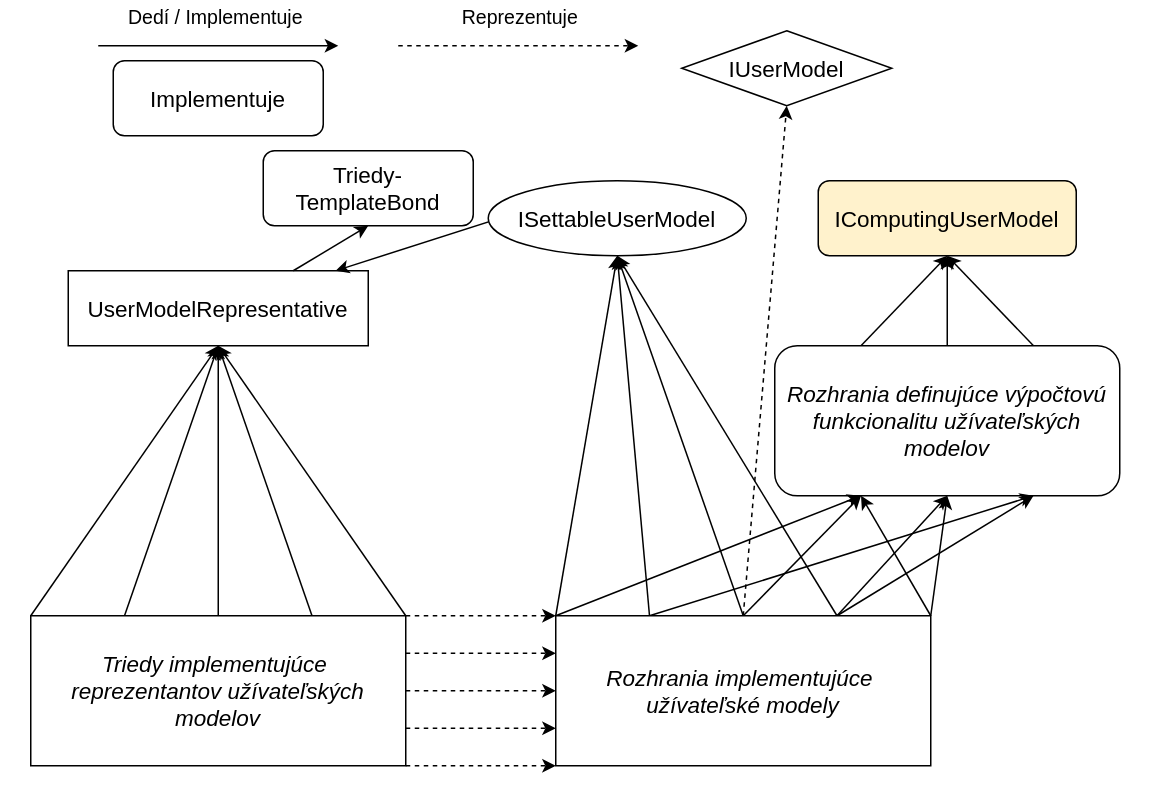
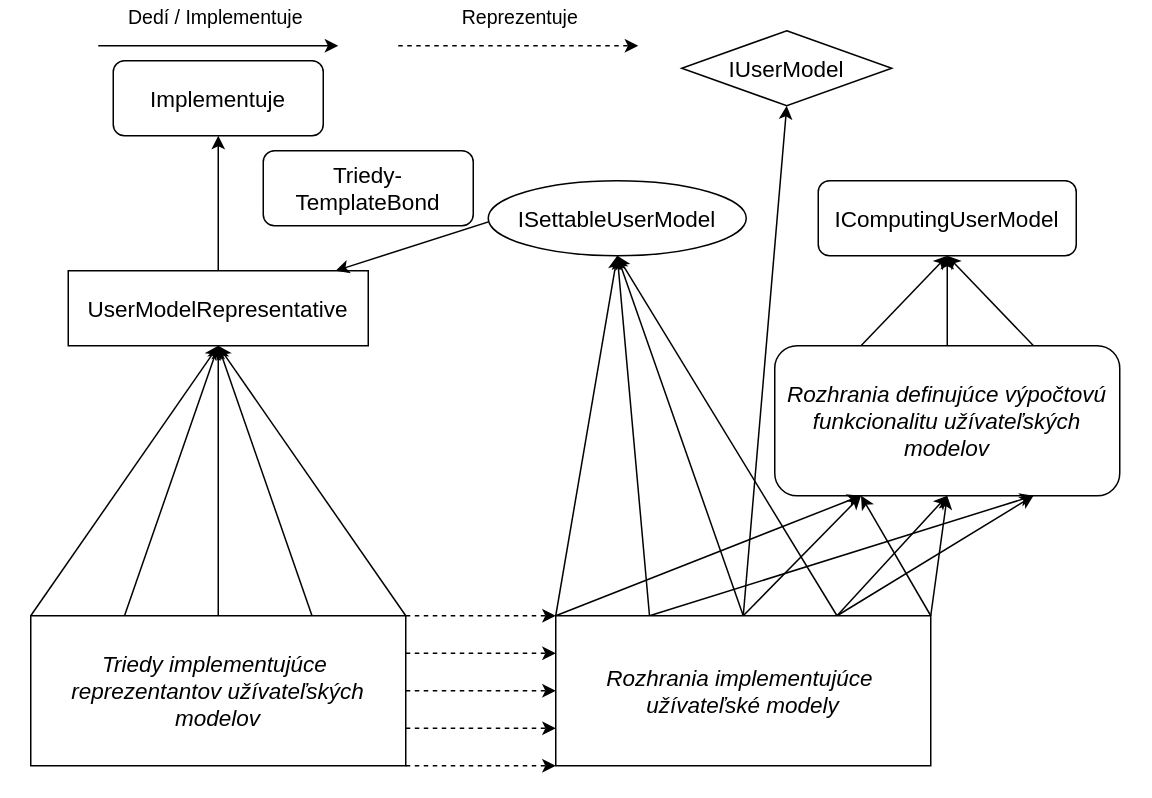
  <mxCell id="0" />
  <mxCell id="1" parent="0" />
  <mxCell id="2" value="&lt;font style=&quot;font-size: 15px;&quot;&gt;Implementuje&lt;/font&gt;" style="rounded=1;whiteSpace=wrap;html=1;" parent="1" vertex="1"><mxGeometry x="75" y="40" width="140" height="50" as="geometry" /></mxCell>
  <mxCell id="3" value="&lt;font style=&quot;font-size: 15px;&quot;&gt;Triedy-&lt;/font&gt;&lt;div&gt;&lt;font style=&quot;font-size: 15px;&quot;&gt;TemplateBond&lt;/font&gt;&lt;/div&gt;" style="rounded=1;whiteSpace=wrap;html=1;" parent="1" vertex="1"><mxGeometry x="175" y="100" width="140" height="50" as="geometry" /></mxCell>
+ <mxCell id="4" style="edgeStyle=orthogonalEdgeStyle;rounded=0;orthogonalLoop=1;jettySize=auto;html=1;exitX=0.5;exitY=0;exitDx=0;exitDy=0;entryX=0.5;entryY=1;entryDx=0;entryDy=0;" edge="1" parent="1" source="5" target="2"><mxGeometry relative="1" as="geometry" /></mxCell>
  <mxCell id="5" value="&lt;div&gt;&lt;span style=&quot;font-size: 15px; background-color: initial;&quot;&gt;UserModelRepresentative&lt;/span&gt;&lt;br&gt;&lt;/div&gt;" style="whiteSpace=wrap;html=1;rounded=0;" parent="1" vertex="1"><mxGeometry x="45" y="180" width="200" height="50" as="geometry" /></mxCell>
  <mxCell id="6" style="rounded=0;orthogonalLoop=1;jettySize=auto;html=1;exitX=0;exitY=0;exitDx=0;exitDy=0;entryX=0.5;entryY=1;entryDx=0;entryDy=0;" parent="1" source="12" target="5" edge="1"><mxGeometry relative="1" as="geometry" /></mxCell>
  <mxCell id="7" style="rounded=0;orthogonalLoop=1;jettySize=auto;html=1;exitX=0.25;exitY=0;exitDx=0;exitDy=0;entryX=0.5;entryY=1;entryDx=0;entryDy=0;" parent="1" source="12" target="5" edge="1"><mxGeometry relative="1" as="geometry"><mxPoint x="155" y="210" as="targetPoint" /></mxGeometry></mxCell>
  <mxCell id="8" style="rounded=0;orthogonalLoop=1;jettySize=auto;html=1;exitX=0.5;exitY=0;exitDx=0;exitDy=0;entryX=0.5;entryY=1;entryDx=0;entryDy=0;" parent="1" source="12" target="5" edge="1"><mxGeometry relative="1" as="geometry" /></mxCell>
  <mxCell id="9" style="rounded=0;orthogonalLoop=1;jettySize=auto;html=1;exitX=0.75;exitY=0;exitDx=0;exitDy=0;entryX=0.5;entryY=1;entryDx=0;entryDy=0;" parent="1" source="12" target="5" edge="1"><mxGeometry relative="1" as="geometry" /></mxCell>
  <mxCell id="10" style="rounded=0;orthogonalLoop=1;jettySize=auto;html=1;exitX=1;exitY=0;exitDx=0;exitDy=0;entryX=0.5;entryY=1;entryDx=0;entryDy=0;" parent="1" source="12" target="5" edge="1"><mxGeometry relative="1" as="geometry" /></mxCell>
  <mxCell id="11" style="rounded=0;orthogonalLoop=1;jettySize=auto;html=1;exitX=1;exitY=0;exitDx=0;exitDy=0;entryX=0;entryY=0;entryDx=0;entryDy=0;dashed=1;" parent="1" source="12" target="30" edge="1"><mxGeometry relative="1" as="geometry" /></mxCell>
  <mxCell id="12" value="&lt;i&gt;&lt;font style=&quot;font-size: 15px;&quot;&gt;Triedy implementujúce&amp;nbsp;&lt;/font&gt;&lt;/i&gt;&lt;div&gt;&lt;span style=&quot;font-size: 15px;&quot;&gt;&lt;i&gt;reprezentantov užívateľských modelov&lt;/i&gt;&lt;/span&gt;&lt;/div&gt;" style="rounded=0;whiteSpace=wrap;html=1;" parent="1" vertex="1"><mxGeometry x="20" y="410" width="250" height="100" as="geometry" /></mxCell>
  <mxCell id="13" value="&lt;font style=&quot;font-size: 15px;&quot;&gt;IUserModel&lt;/font&gt;" style="rhombus;whiteSpace=wrap;html=1;" parent="1" vertex="1"><mxGeometry x="454" y="20" width="140" height="50" as="geometry" /></mxCell>
  <mxCell id="14" style="rounded=0;orthogonalLoop=1;jettySize=auto;html=1;exitX=0.25;exitY=0;exitDx=0;exitDy=0;entryX=0.5;entryY=1;entryDx=0;entryDy=0;" parent="1" source="17" target="40" edge="1"><mxGeometry relative="1" as="geometry" /></mxCell>
  <mxCell id="15" style="rounded=0;orthogonalLoop=1;jettySize=auto;html=1;exitX=0.75;exitY=0;exitDx=0;exitDy=0;entryX=0.5;entryY=1;entryDx=0;entryDy=0;" parent="1" source="17" target="40" edge="1"><mxGeometry relative="1" as="geometry"><mxPoint x="563" y="90" as="targetPoint" /></mxGeometry></mxCell>
  <mxCell id="16" style="rounded=0;orthogonalLoop=1;jettySize=auto;html=1;exitX=0.5;exitY=0;exitDx=0;exitDy=0;entryX=0.5;entryY=1;entryDx=0;entryDy=0;" parent="1" source="17" target="40" edge="1"><mxGeometry relative="1" as="geometry" /></mxCell>
  <mxCell id="17" value="&lt;span style=&quot;font-size: 15px;&quot;&gt;&lt;i&gt;Rozhrania definujúce výpočtovú funkcionalitu užívateľských modelov&lt;/i&gt;&lt;/span&gt;" style="rounded=1;whiteSpace=wrap;html=1;" parent="1" vertex="1"><mxGeometry x="516" y="230" width="230" height="100" as="geometry" /></mxCell>
  <mxCell id="18" style="rounded=0;orthogonalLoop=1;jettySize=auto;html=1;exitX=0.25;exitY=0;exitDx=0;exitDy=0;entryX=0.75;entryY=1;entryDx=0;entryDy=0;" parent="1" source="30" target="17" edge="1"><mxGeometry relative="1" as="geometry" /></mxCell>
  <mxCell id="19" style="rounded=0;orthogonalLoop=1;jettySize=auto;html=1;exitX=0.75;exitY=0;exitDx=0;exitDy=0;entryX=0.5;entryY=1;entryDx=0;entryDy=0;" parent="1" source="30" target="17" edge="1"><mxGeometry relative="1" as="geometry" /></mxCell>
  <mxCell id="20" style="rounded=0;orthogonalLoop=1;jettySize=auto;html=1;exitX=1;exitY=0;exitDx=0;exitDy=0;entryX=0.25;entryY=1;entryDx=0;entryDy=0;" parent="1" source="30" target="17" edge="1"><mxGeometry relative="1" as="geometry" /></mxCell>
  <mxCell id="21" style="rounded=0;orthogonalLoop=1;jettySize=auto;html=1;exitX=0;exitY=0;exitDx=0;exitDy=0;entryX=0.25;entryY=1;entryDx=0;entryDy=0;" parent="1" source="30" target="17" edge="1"><mxGeometry relative="1" as="geometry" /></mxCell>
  <mxCell id="22" style="rounded=0;orthogonalLoop=1;jettySize=auto;html=1;exitX=0.5;exitY=0;exitDx=0;exitDy=0;entryX=0.25;entryY=1;entryDx=0;entryDy=0;" parent="1" source="30" target="17" edge="1"><mxGeometry relative="1" as="geometry" /></mxCell>
  <mxCell id="23" style="rounded=0;orthogonalLoop=1;jettySize=auto;html=1;exitX=0.75;exitY=0;exitDx=0;exitDy=0;entryX=0.75;entryY=1;entryDx=0;entryDy=0;" parent="1" source="30" target="17" edge="1"><mxGeometry relative="1" as="geometry" /></mxCell>
  <mxCell id="24" style="rounded=0;orthogonalLoop=1;jettySize=auto;html=1;exitX=0.25;exitY=0;exitDx=0;exitDy=0;entryX=0.5;entryY=1;entryDx=0;entryDy=0;" parent="1" source="30" target="42" edge="1"><mxGeometry relative="1" as="geometry" /></mxCell>
  <mxCell id="25" style="rounded=0;orthogonalLoop=1;jettySize=auto;html=1;exitX=0.75;exitY=0;exitDx=0;exitDy=0;entryX=0.5;entryY=1;entryDx=0;entryDy=0;" parent="1" source="30" target="42" edge="1"><mxGeometry relative="1" as="geometry"><mxPoint x="515" y="230" as="targetPoint" /></mxGeometry></mxCell>
  <mxCell id="26" style="rounded=0;orthogonalLoop=1;jettySize=auto;html=1;exitX=0.5;exitY=0;exitDx=0;exitDy=0;entryX=0.5;entryY=1;entryDx=0;entryDy=0;" parent="1" source="30" target="42" edge="1"><mxGeometry relative="1" as="geometry" /></mxCell>
- <mxCell id="27" style="rounded=0;orthogonalLoop=1;jettySize=auto;html=1;exitX=0.5;exitY=0;exitDx=0;exitDy=0;entryX=0.5;entryY=1;entryDx=0;entryDy=0;dashed=1;" parent="1" source="30" target="13" edge="1"><mxGeometry relative="1" as="geometry" /></mxCell>
+ <mxCell id="27" style="rounded=0;orthogonalLoop=1;jettySize=auto;html=1;exitX=0.5;exitY=0;exitDx=0;exitDy=0;entryX=0.5;entryY=1;entryDx=0;entryDy=0;" parent="1" source="30" target="13" edge="1"><mxGeometry relative="1" as="geometry" /></mxCell>
  <mxCell id="28" style="rounded=0;orthogonalLoop=1;jettySize=auto;html=1;exitX=0;exitY=0;exitDx=0;exitDy=0;entryX=0.5;entryY=1;entryDx=0;entryDy=0;" parent="1" source="30" target="42" edge="1"><mxGeometry relative="1" as="geometry" /></mxCell>
  <mxCell id="29" style="rounded=0;orthogonalLoop=1;jettySize=auto;html=1;exitX=1;exitY=0;exitDx=0;exitDy=0;entryX=0.5;entryY=1;entryDx=0;entryDy=0;" parent="1" source="30" target="17" edge="1"><mxGeometry relative="1" as="geometry" /></mxCell>
  <mxCell id="30" value="&lt;span style=&quot;font-size: 15px;&quot;&gt;&lt;i&gt;Rozhrania implementujúce&amp;nbsp;&lt;/i&gt;&lt;/span&gt;&lt;div&gt;&lt;span style=&quot;font-size: 15px;&quot;&gt;&lt;i&gt;užívateľské modely&lt;/i&gt;&lt;/span&gt;&lt;/div&gt;" style="rounded=0;whiteSpace=wrap;html=1;" parent="1" vertex="1"><mxGeometry x="370" y="410" width="250" height="100" as="geometry" /></mxCell>
- <mxCell id="31" style="rounded=0;orthogonalLoop=1;jettySize=auto;html=1;exitX=0.75;exitY=0;exitDx=0;exitDy=0;entryX=0.5;entryY=1;entryDx=0;entryDy=0;" parent="1" source="5" target="3" edge="1"><mxGeometry relative="1" as="geometry"><mxPoint x="115" y="200" as="sourcePoint" /><mxPoint x="65" y="160" as="targetPoint" /></mxGeometry></mxCell>
  <mxCell id="32" style="rounded=0;orthogonalLoop=1;jettySize=auto;html=1;exitX=1;exitY=0.25;exitDx=0;exitDy=0;entryX=0;entryY=0.25;entryDx=0;entryDy=0;dashed=1;" parent="1" source="12" target="30" edge="1"><mxGeometry relative="1" as="geometry"><mxPoint x="343" y="450" as="sourcePoint" /><mxPoint x="453" y="450" as="targetPoint" /></mxGeometry></mxCell>
  <mxCell id="33" style="rounded=0;orthogonalLoop=1;jettySize=auto;html=1;exitX=1;exitY=0.5;exitDx=0;exitDy=0;entryX=0;entryY=0.5;entryDx=0;entryDy=0;dashed=1;" parent="1" source="12" target="30" edge="1"><mxGeometry relative="1" as="geometry"><mxPoint x="343" y="469.44" as="sourcePoint" /><mxPoint x="453" y="469.44" as="targetPoint" /></mxGeometry></mxCell>
  <mxCell id="34" style="rounded=0;orthogonalLoop=1;jettySize=auto;html=1;exitX=1;exitY=0.75;exitDx=0;exitDy=0;entryX=0;entryY=0.75;entryDx=0;entryDy=0;dashed=1;" parent="1" source="12" target="30" edge="1"><mxGeometry relative="1" as="geometry"><mxPoint x="328" y="490" as="sourcePoint" /><mxPoint x="438" y="490" as="targetPoint" /></mxGeometry></mxCell>
  <mxCell id="35" style="rounded=0;orthogonalLoop=1;jettySize=auto;html=1;exitX=1;exitY=1;exitDx=0;exitDy=0;entryX=0;entryY=1;entryDx=0;entryDy=0;dashed=1;" parent="1" source="12" target="30" edge="1"><mxGeometry relative="1" as="geometry"><mxPoint x="328" y="520" as="sourcePoint" /><mxPoint x="438" y="520" as="targetPoint" /></mxGeometry></mxCell>
  <mxCell id="36" style="rounded=0;orthogonalLoop=1;jettySize=auto;html=1;exitX=1;exitY=0;exitDx=0;exitDy=0;dashed=1;" parent="1" edge="1"><mxGeometry relative="1" as="geometry"><mxPoint x="265" y="30" as="sourcePoint" /><mxPoint x="425" y="30" as="targetPoint" /></mxGeometry></mxCell>
  <mxCell id="37" value="&lt;font style=&quot;font-size: 13px;&quot;&gt;Reprezentuje&lt;/font&gt;" style="edgeLabel;html=1;align=center;verticalAlign=middle;resizable=0;points=[];" parent="36" vertex="1" connectable="0"><mxGeometry x="-0.121" y="1" relative="1" as="geometry"><mxPoint x="10" y="-19" as="offset" /></mxGeometry></mxCell>
  <mxCell id="38" style="rounded=0;orthogonalLoop=1;jettySize=auto;html=1;" parent="1" edge="1"><mxGeometry relative="1" as="geometry"><mxPoint x="65" y="30" as="sourcePoint" /><mxPoint x="225" y="30" as="targetPoint" /></mxGeometry></mxCell>
  <mxCell id="39" value="&lt;font style=&quot;font-size: 13px;&quot;&gt;Dedí / Implementuje&lt;/font&gt;" style="edgeLabel;html=1;align=center;verticalAlign=middle;resizable=0;points=[];" parent="38" vertex="1" connectable="0"><mxGeometry x="-0.383" y="2" relative="1" as="geometry"><mxPoint x="28" y="-18" as="offset" /></mxGeometry></mxCell>
- <mxCell id="40" value="&lt;font style=&quot;font-size: 15px;&quot;&gt;IComputingUserModel&lt;/font&gt;" style="rounded=1;whiteSpace=wrap;html=1;fillColor=#fff2cc;" parent="1" vertex="1"><mxGeometry x="545" y="120" width="172" height="50" as="geometry" /></mxCell>
+ <mxCell id="40" value="&lt;font style=&quot;font-size: 15px;&quot;&gt;IComputingUserModel&lt;/font&gt;" style="rounded=1;whiteSpace=wrap;html=1;" parent="1" vertex="1"><mxGeometry x="545" y="120" width="172" height="50" as="geometry" /></mxCell>
  <mxCell id="41" style="rounded=0;orthogonalLoop=1;jettySize=auto;html=1;exitX=0.5;exitY=0;exitDx=0;exitDy=0;" parent="1" source="42" target="5" edge="1"><mxGeometry relative="1" as="geometry" /></mxCell>
  <mxCell id="42" value="&lt;font style=&quot;font-size: 15px;&quot;&gt;ISettableUserModel&lt;/font&gt;" style="ellipse;whiteSpace=wrap;html=1;" parent="1" vertex="1"><mxGeometry x="325" y="120" width="172" height="50" as="geometry" /></mxCell>
